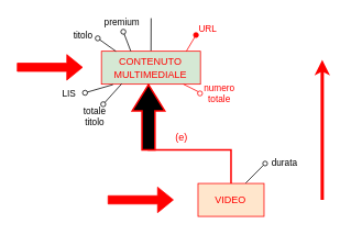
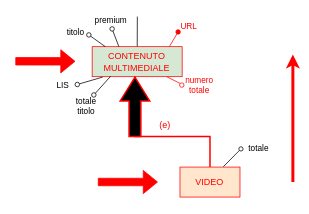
  <mxCell id="0" />
  <mxCell id="1" parent="0" />
  <mxCell id="2" value="" style="edgeStyle=none;html=1;endArrow=none;endFill=0;" parent="1" target="3" edge="1"><mxGeometry x="-0.478" y="20" relative="1" as="geometry"><mxPoint as="offset" /><mxPoint x="182.608" y="21.451" as="sourcePoint" /></mxGeometry></mxCell>
  <mxCell id="3" value="&lt;font color=&quot;#ff0000&quot;&gt;CONTENUTO&lt;br&gt;MULTIMEDIALE&lt;/font&gt;" style="rounded=0;whiteSpace=wrap;html=1;strokeColor=#FF0000;fillColor=#d5e8d4;" parent="1" vertex="1"><mxGeometry x="122.39" y="61.57" width="120" height="40" as="geometry" /></mxCell>
  <mxCell id="4" value="" style="endArrow=oval;html=1;fillStyle=auto;strokeWidth=1;startSize=6;endSize=6;fillColor=#000000;startArrow=none;startFill=0;endFill=0;exitX=0.117;exitY=1.013;exitDx=0;exitDy=0;exitPerimeter=0;" parent="1" source="3" edge="1"><mxGeometry width="50" height="50" relative="1" as="geometry"><mxPoint x="140.098" y="132.57" as="sourcePoint" /><mxPoint x="102.58" y="112" as="targetPoint" /></mxGeometry></mxCell>
  <mxCell id="5" value="LIS" style="edgeLabel;html=1;align=center;verticalAlign=middle;resizable=0;points=[];" parent="4" vertex="1" connectable="0"><mxGeometry x="0.479" y="1" relative="1" as="geometry"><mxPoint x="-29" y="2" as="offset" /></mxGeometry></mxCell>
  <mxCell id="6" value="" style="endArrow=none;html=1;fontSize=11;exitX=0.193;exitY=1.011;exitDx=0;exitDy=0;exitPerimeter=0;entryX=0;entryY=0;entryDx=0;entryDy=0;strokeColor=#FF0000;" parent="1" target="7" edge="1"><mxGeometry width="50" height="50" relative="1" as="geometry"><mxPoint x="221.77" y="101.57" as="sourcePoint" /><mxPoint x="238.58" y="110" as="targetPoint" /></mxGeometry></mxCell>
  <mxCell id="7" value="" style="ellipse;whiteSpace=wrap;html=1;aspect=fixed;fontSize=11;strokeColor=#FF0000;" parent="1" vertex="1"><mxGeometry x="238.93" y="109.8" width="5.92" height="5.92" as="geometry" /></mxCell>
  <mxCell id="8" value="&lt;font color=&quot;#ff0000&quot;&gt;numero &lt;br&gt;totale&lt;/font&gt;" style="text;html=1;align=center;verticalAlign=middle;resizable=0;points=[];autosize=1;strokeColor=none;fillColor=none;fontSize=11;" parent="1" vertex="1"><mxGeometry x="234.58" y="92.76" width="60" height="40" as="geometry" /></mxCell>
  <mxCell id="9" style="edgeStyle=elbowEdgeStyle;elbow=vertical;html=1;exitX=0.5;exitY=1;exitDx=0;exitDy=0;entryX=0.5;entryY=0;entryDx=0;entryDy=0;endArrow=none;endFill=0;rounded=0;jumpStyle=arc;strokeColor=#FF0000;strokeWidth=2;" parent="1" target="10" edge="1"><mxGeometry relative="1" as="geometry"><mxPoint x="179.48" y="101.57" as="sourcePoint" /><Array as="points"><mxPoint x="230.02" y="181.35" /></Array></mxGeometry></mxCell>
  <mxCell id="10" value="&lt;font color=&quot;#ff0000&quot;&gt;VIDEO&lt;/font&gt;" style="whiteSpace=wrap;html=1;strokeColor=#FF0000;fillColor=#ffe6cc;" parent="1" vertex="1"><mxGeometry x="239.48" y="222.09" width="80" height="40" as="geometry" /></mxCell>
  <mxCell id="11" value="" style="shape=singleArrow;whiteSpace=wrap;html=1;arrowWidth=0.4;arrowSize=0.4;rotation=-90;fillColor=#000000;strokeColor=#FF0000;strokeWidth=2;" parent="1" vertex="1"><mxGeometry x="140" y="122.08" width="78.91" height="39.32" as="geometry" /></mxCell>
  <mxCell id="12" value="&lt;font color=&quot;#ff0000&quot;&gt;(e)&lt;/font&gt;" style="text;html=1;align=center;verticalAlign=middle;resizable=0;points=[];autosize=1;strokeColor=none;fillColor=none;" parent="1" vertex="1"><mxGeometry x="199.48" y="151.61" width="40" height="30" as="geometry" /></mxCell>
  <mxCell id="13" value="" style="endArrow=none;html=1;strokeColor=#000000;entryX=0;entryY=1;entryDx=0;entryDy=0;" parent="1" target="14" edge="1"><mxGeometry width="50" height="50" relative="1" as="geometry"><mxPoint x="297.28" y="221.61" as="sourcePoint" /><mxPoint x="319.09" y="202" as="targetPoint" /></mxGeometry></mxCell>
  <mxCell id="14" value="" style="ellipse;whiteSpace=wrap;html=1;aspect=fixed;strokeColor=#000000;" parent="1" vertex="1"><mxGeometry x="317.94" y="195.04" width="5.67" height="5.67" as="geometry" /></mxCell>
- <mxCell id="15" value="&lt;font style=&quot;font-size: 11px;&quot;&gt;durata&lt;/font&gt;" style="text;html=1;align=center;verticalAlign=middle;resizable=0;points=[];autosize=1;strokeColor=none;fillColor=none;" parent="1" vertex="1"><mxGeometry x="319.48" y="181.61" width="50" height="30" as="geometry" /></mxCell>
+ <mxCell id="15" value="&lt;font style=&quot;font-size: 11px;&quot;&gt;totale&lt;/font&gt;" style="text;html=1;align=center;verticalAlign=middle;resizable=0;points=[];autosize=1;strokeColor=none;fillColor=none;" parent="1" vertex="1"><mxGeometry x="319.48" y="181.61" width="50" height="30" as="geometry" /></mxCell>
  <mxCell id="16" value="" style="shape=flexArrow;endArrow=classic;html=1;strokeColor=#FF0000;fontColor=#FF0000;fillColor=#FF0000;" parent="1" edge="1"><mxGeometry width="50" height="50" relative="1" as="geometry"><mxPoint x="20" y="81" as="sourcePoint" /><mxPoint x="100" y="81.15" as="targetPoint" /></mxGeometry></mxCell>
  <mxCell id="17" value="" style="shape=flexArrow;endArrow=classic;html=1;strokeColor=#FF0000;fontColor=#FF0000;fillColor=#FF0000;" parent="1" edge="1"><mxGeometry width="50" height="50" relative="1" as="geometry"><mxPoint x="130" y="242" as="sourcePoint" /><mxPoint x="210" y="242" as="targetPoint" /></mxGeometry></mxCell>
  <mxCell id="18" value="" style="endArrow=classic;html=1;strokeColor=#FF0000;fontColor=#FF0000;fillColor=#FF0000;strokeWidth=4;" parent="1" edge="1"><mxGeometry width="50" height="50" relative="1" as="geometry"><mxPoint x="390" y="242" as="sourcePoint" /><mxPoint x="390" y="72" as="targetPoint" /></mxGeometry></mxCell>
  <mxCell id="19" value="" style="endArrow=oval;html=1;fillStyle=auto;strokeWidth=1;startSize=6;endSize=6;fillColor=#000000;startArrow=none;startFill=0;endFill=0;fontSize=11;" parent="1" edge="1"><mxGeometry width="50" height="50" relative="1" as="geometry"><mxPoint x="147" y="101" as="sourcePoint" /><mxPoint x="124.61" y="125.92" as="targetPoint" /></mxGeometry></mxCell>
  <mxCell id="20" value="totale&lt;br&gt;titolo" style="text;html=1;align=center;verticalAlign=middle;resizable=0;points=[];autosize=1;strokeColor=none;fillColor=none;fontSize=11;" parent="1" vertex="1"><mxGeometry x="89" y="121.4" width="50" height="40" as="geometry" /></mxCell>
  <mxCell id="21" value="" style="endArrow=oval;html=1;fillStyle=auto;strokeWidth=1;startSize=6;endSize=6;fillColor=#000000;startArrow=none;startFill=0;endFill=0;exitX=0.109;exitY=0.001;exitDx=0;exitDy=0;exitPerimeter=0;" edge="1" parent="1"><mxGeometry width="50" height="50" relative="1" as="geometry"><mxPoint x="139.86" y="61.49" as="sourcePoint" /><mxPoint x="117.97" y="45.88" as="targetPoint" /></mxGeometry></mxCell>
  <mxCell id="22" value="titolo" style="edgeLabel;html=1;align=center;verticalAlign=middle;resizable=0;points=[];" vertex="1" connectable="0" parent="21"><mxGeometry x="0.479" y="1" relative="1" as="geometry"><mxPoint x="-23" y="-8" as="offset" /></mxGeometry></mxCell>
  <mxCell id="23" style="edgeStyle=none;shape=connector;rounded=1;fillStyle=auto;html=1;labelBackgroundColor=default;strokeColor=default;strokeWidth=1;fontFamily=Helvetica;fontSize=11;fontColor=default;endArrow=none;endFill=0;startSize=6;endSize=6;fillColor=#000000;startArrow=oval;startFill=0;" edge="1" parent="1"><mxGeometry relative="1" as="geometry"><mxPoint x="157.973" y="61.45" as="targetPoint" /><mxPoint x="148.97" y="37.88" as="sourcePoint" /></mxGeometry></mxCell>
  <mxCell id="24" value="premium" style="edgeLabel;html=1;align=center;verticalAlign=middle;resizable=0;points=[];fontSize=11;fontFamily=Helvetica;fontColor=default;" vertex="1" connectable="0" parent="23"><mxGeometry x="-0.257" y="1" relative="1" as="geometry"><mxPoint x="-7" y="-20" as="offset" /></mxGeometry></mxCell>
  <mxCell id="25" value="&lt;font color=&quot;#ff0000&quot; style=&quot;font-size: 11px;&quot;&gt;URL&lt;/font&gt;" style="text;html=1;align=center;verticalAlign=middle;resizable=0;points=[];autosize=1;strokeColor=none;fillColor=none;" vertex="1" parent="1"><mxGeometry x="226.36" y="20.37" width="50" height="30" as="geometry" /></mxCell>
  <mxCell id="26" value="" style="endArrow=oval;html=1;fillStyle=auto;strokeWidth=1;startSize=6;endSize=6;fillColor=#000000;startArrow=none;startFill=0;endFill=1;exitX=0.821;exitY=0.003;exitDx=0;exitDy=0;exitPerimeter=0;strokeColor=#FF0000;" edge="1" parent="1"><mxGeometry width="50" height="50" relative="1" as="geometry"><mxPoint x="225.3" y="61.57" as="sourcePoint" /><mxPoint x="236.97" y="41.88" as="targetPoint" /></mxGeometry></mxCell>
